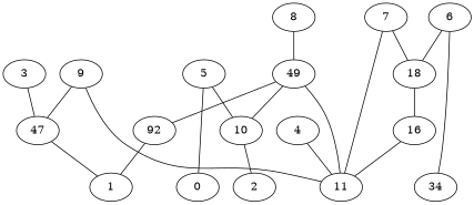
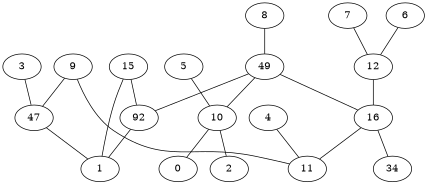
  digraph {
    edge [color=black dir=none]
    3
    n2 [label=47]
    1
+   15
    n5 [label=92]
    10
    0
    4
    11
-   18
+   18 [label=12]
    16
    5
    2
    9
    8
    n16 [label=49]
    7
    6
    n19 [label=34]
    subgraph sub_1 {
      3
      n2
      1
+     15
      n5
      10
      0
      4
      11
      18
      16
      5
      2
      9
      8
      n16
      7
      6
      n19
    }
    3 -> n2
    n2 -> 1
+   15 -> 1
+   15 -> n5
    n5 -> 1
-   5 -> 0
+   10 -> 0
    10 -> 2
    4 -> 11
    18 -> 16
    16 -> 11
    5 -> 10
    9 -> n2
    9 -> 11
    8 -> n16
    n16 -> n5
    n16 -> 10
-   n16 -> 11
-   7 -> 11
+   n16 -> 16
    7 -> 18
    6 -> 18
-   6 -> n19
+   16 -> n19
  }
